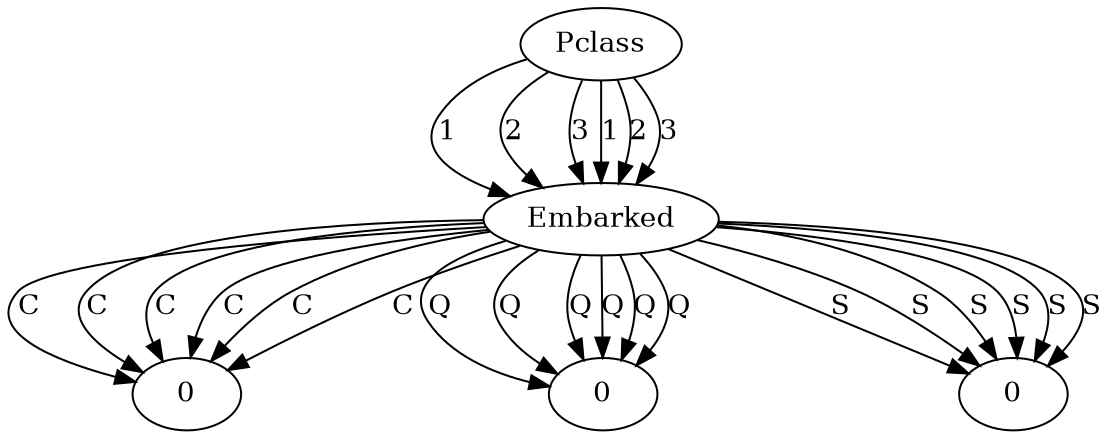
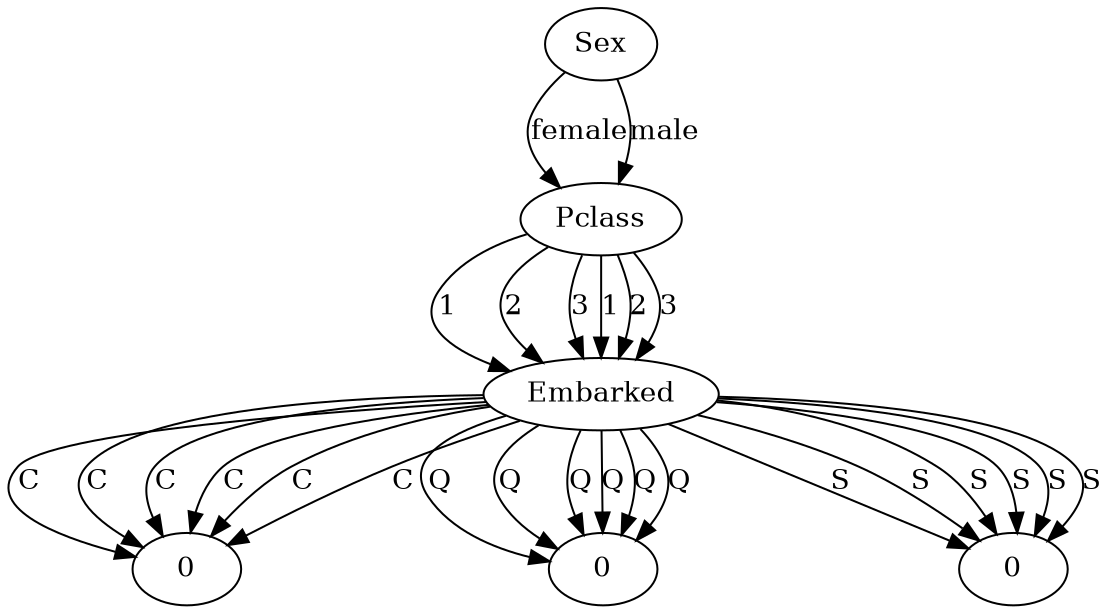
  digraph {
+   n1 [label=Sex]
    n2 [label=Pclass]
    n3 [label=Embarked]
    n4 [label=0]
    n5 [label=0]
    n6 [label=0]
+   n1 -> n2 [label=female]
+   n1 -> n2 [label=male]
    n2 -> n3 [label=1]
    n2 -> n3 [label=2]
    n2 -> n3 [label=3]
    n2 -> n3 [label=1]
    n2 -> n3 [label=2]
    n2 -> n3 [label=3]
    n3 -> n4 [label=C]
    n3 -> n4 [label=C]
    n3 -> n4 [label=C]
    n3 -> n4 [label=C]
    n3 -> n4 [label=C]
    n3 -> n4 [label=C]
    n3 -> n5 [label=Q]
    n3 -> n5 [label=Q]
    n3 -> n5 [label=Q]
    n3 -> n5 [label=Q]
    n3 -> n5 [label=Q]
    n3 -> n5 [label=Q]
    n3 -> n6 [label=S]
    n3 -> n6 [label=S]
    n3 -> n6 [label=S]
    n3 -> n6 [label=S]
    n3 -> n6 [label=S]
    n3 -> n6 [label=S]
  }
